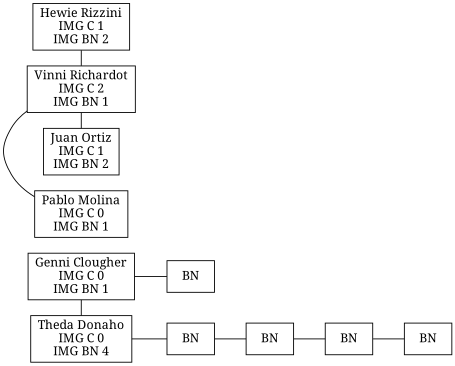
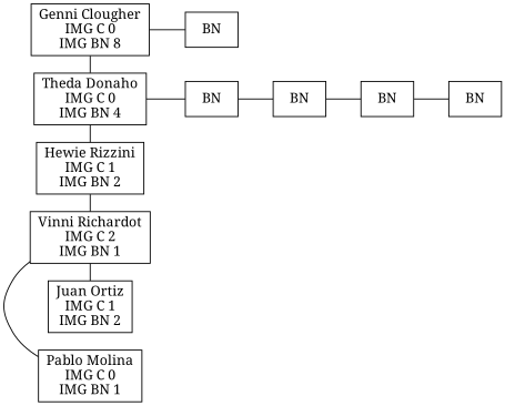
  digraph {
    fontname="Noto Serif"
    rankdir=LR
    node [fontname="Noto Serif" shape=box]
    edge [arrowhead=none fontname="Noto Serif"]
-   n1 [label="Genni Clougher\nIMG C 0\nIMG BN 1"]
+   n1 [label="Genni Clougher\nIMG C 0\nIMG BN 8"]
    n2 [label="Theda Donaho\nIMG C 0\nIMG BN 4"]
    n3 [label="Hewie Rizzini\nIMG C 1\nIMG BN 2"]
    n4 [label="Vinni Richardot\nIMG C 2\nIMG BN 1"]
    n5 [label="Pablo Molina\nIMG C 0\nIMG BN 1"]
    n6 [label="Juan Ortiz\nIMG C 1\nIMG BN 2"]
    n7 [label=BN]
    n8 [label=BN]
    n9 [label=BN]
    n10 [label=BN]
    n11 [label=BN]
    subgraph sub_1 {
      rank=same
      n1
      n2
    }
    subgraph sub_2 {
      rank=same
      n2
      n3
    }
    subgraph sub_3 {
      rank=same
      n3
      n4
    }
    subgraph sub_4 {
      rank=same
      n4
      n5
    }
    subgraph sub_5 {
      rank=same
      n5
      n6
    }
    n1 -> n2
    n1 -> n7
+   n2 -> n3
    n2 -> n8
    n3 -> n4
    n4 -> n5
    n4 -> n6
    n8 -> n9
    n9 -> n10
    n10 -> n11
  }
